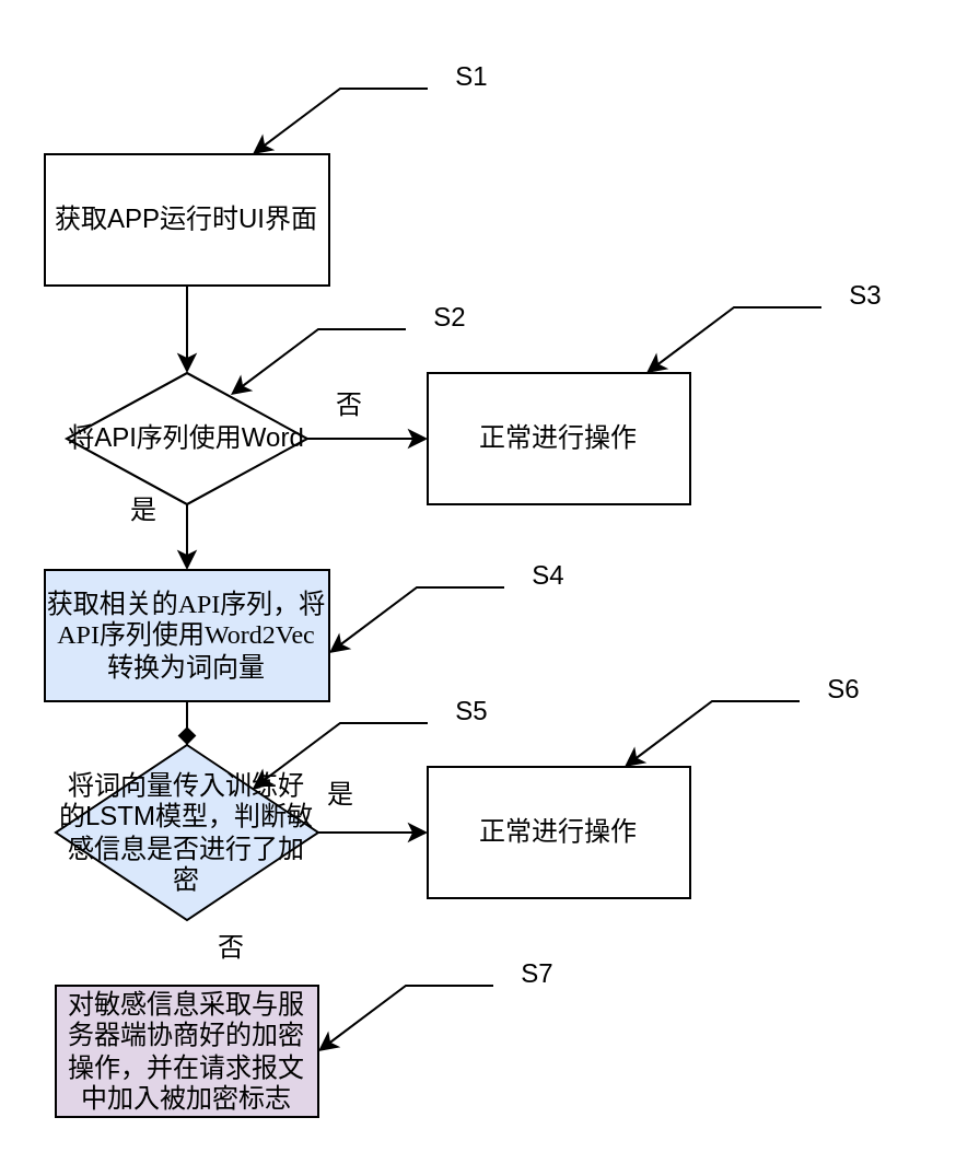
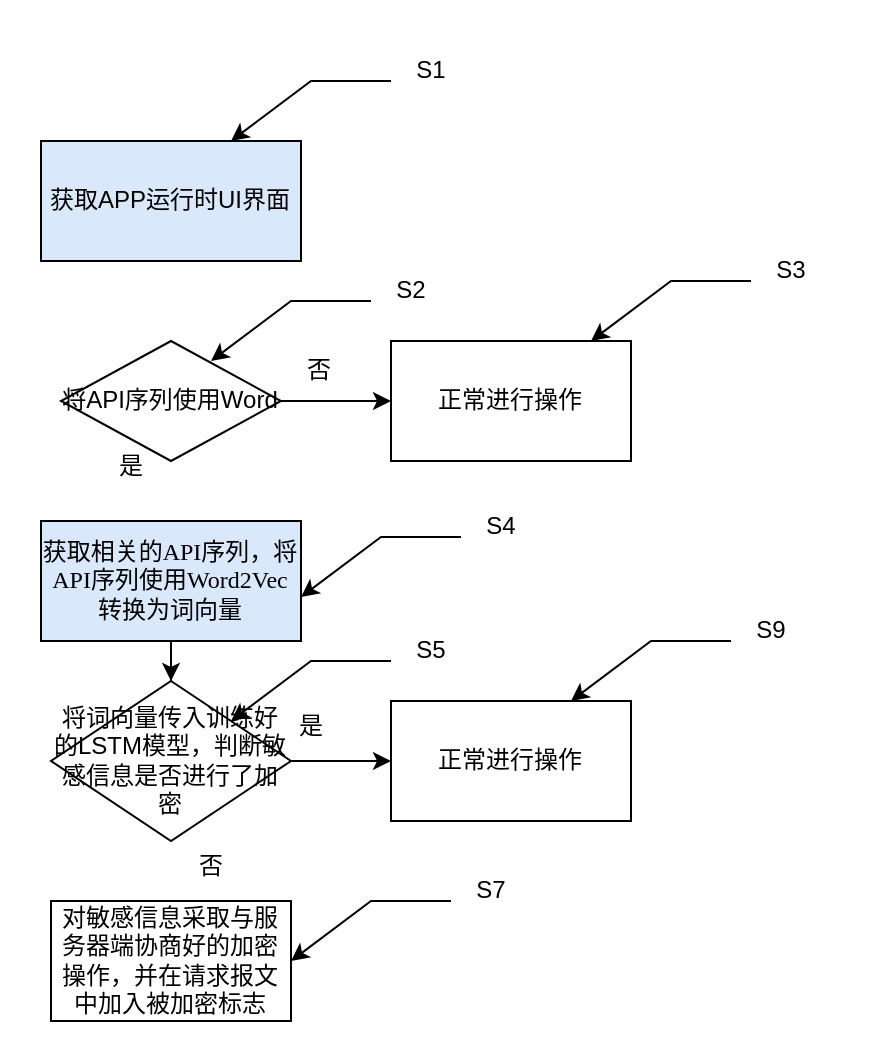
  <mxCell id="0" />
  <mxCell id="1" parent="0" />
- <mxCell id="2" value="" style="edgeStyle=orthogonalEdgeStyle;rounded=0;orthogonalLoop=1;jettySize=auto;html=1;" edge="1" parent="1" source="3" target="6"><mxGeometry relative="1" as="geometry" /></mxCell>
- <mxCell id="3" value="获取APP运行时UI界面" style="whiteSpace=wrap;html=1;" vertex="1" parent="1"><mxGeometry x="20" y="70" width="130" height="60" as="geometry" /></mxCell>
+ <mxCell id="3" value="获取APP运行时UI界面" style="whiteSpace=wrap;html=1;fillColor=#dae8fc;" vertex="1" parent="1"><mxGeometry x="20" y="70" width="130" height="60" as="geometry" /></mxCell>
  <mxCell id="4" value="" style="edgeStyle=orthogonalEdgeStyle;rounded=0;orthogonalLoop=1;jettySize=auto;html=1;" edge="1" parent="1" source="6" target="7"><mxGeometry relative="1" as="geometry" /></mxCell>
- <mxCell id="5" value="" style="edgeStyle=orthogonalEdgeStyle;rounded=0;orthogonalLoop=1;jettySize=auto;html=1;" edge="1" parent="1" source="6" target="9"><mxGeometry relative="1" as="geometry" /></mxCell>
  <mxCell id="6" value="将API序列使用Word" style="rhombus;whiteSpace=wrap;html=1;" vertex="1" parent="1"><mxGeometry x="30" y="170" width="110" height="60" as="geometry" /></mxCell>
  <mxCell id="7" value="正常进行操作" style="whiteSpace=wrap;html=1;" vertex="1" parent="1"><mxGeometry x="195" y="170" width="120" height="60" as="geometry" /></mxCell>
- <mxCell id="8" value="" style="edgeStyle=orthogonalEdgeStyle;rounded=0;orthogonalLoop=1;jettySize=auto;html=1;endArrow=diamond;" edge="1" parent="1" source="9" target="13"><mxGeometry relative="1" as="geometry" /></mxCell>
+ <mxCell id="8" value="" style="edgeStyle=orthogonalEdgeStyle;rounded=0;orthogonalLoop=1;jettySize=auto;html=1;" edge="1" parent="1" source="9" target="13"><mxGeometry relative="1" as="geometry" /></mxCell>
  <mxCell id="9" value="&lt;p class=&quot;MsoNormal&quot;&gt;&lt;font face=&quot;宋体&quot;&gt;获取相关的&lt;/font&gt;&lt;font face=&quot;仿宋_GB2312&quot;&gt;API&lt;/font&gt;&lt;font face=&quot;宋体&quot;&gt;序列，将&lt;/font&gt;&lt;font face=&quot;仿宋_GB2312&quot;&gt;API&lt;/font&gt;&lt;font face=&quot;宋体&quot;&gt;序列使用&lt;/font&gt;&lt;font face=&quot;仿宋_GB2312&quot;&gt;Word2Vec&lt;/font&gt;&lt;font face=&quot;宋体&quot;&gt;转换为词向量&lt;/font&gt;&lt;/p&gt;" style="whiteSpace=wrap;html=1;fillColor=#dae8fc;" vertex="1" parent="1"><mxGeometry x="20" y="260" width="130" height="60" as="geometry" /></mxCell>
  <mxCell id="10" value="否" style="text;html=1;align=center;verticalAlign=middle;resizable=0;points=[];autosize=1;strokeColor=none;fillColor=none;" vertex="1" parent="1"><mxGeometry x="139" y="170" width="40" height="30" as="geometry" /></mxCell>
  <mxCell id="11" value="是" style="text;html=1;align=center;verticalAlign=middle;resizable=0;points=[];autosize=1;strokeColor=none;fillColor=none;" vertex="1" parent="1"><mxGeometry x="45" y="218" width="40" height="30" as="geometry" /></mxCell>
  <mxCell id="12" value="" style="edgeStyle=orthogonalEdgeStyle;rounded=0;orthogonalLoop=1;jettySize=auto;html=1;" edge="1" parent="1" source="13" target="14"><mxGeometry relative="1" as="geometry" /></mxCell>
- <mxCell id="13" value="&lt;p class=&quot;MsoNormal&quot;&gt;将词向量传入训练好的LSTM模型，判断敏感信息是否进行了加密&lt;/p&gt;" style="rhombus;whiteSpace=wrap;html=1;fillColor=#dae8fc;" vertex="1" parent="1"><mxGeometry x="25" y="340" width="120" height="80" as="geometry" /></mxCell>
+ <mxCell id="13" value="&lt;p class=&quot;MsoNormal&quot;&gt;将词向量传入训练好的LSTM模型，判断敏感信息是否进行了加密&lt;/p&gt;" style="rhombus;whiteSpace=wrap;html=1;" vertex="1" parent="1"><mxGeometry x="25" y="340" width="120" height="80" as="geometry" /></mxCell>
  <mxCell id="14" value="正常进行操作" style="whiteSpace=wrap;html=1;" vertex="1" parent="1"><mxGeometry x="195" y="350" width="120" height="60" as="geometry" /></mxCell>
  <mxCell id="15" value="是" style="text;html=1;align=center;verticalAlign=middle;resizable=0;points=[];autosize=1;strokeColor=none;fillColor=none;" vertex="1" parent="1"><mxGeometry x="135" y="348" width="40" height="30" as="geometry" /></mxCell>
- <mxCell id="16" value="&lt;p class=&quot;MsoNormal&quot;&gt;对敏感信息采取与服务器端协商好的加密操作，并在请求报文中加入被加密标志&lt;/p&gt;" style="whiteSpace=wrap;html=1;fillColor=#e1d5e7;" vertex="1" parent="1"><mxGeometry x="25" y="450" width="120" height="60" as="geometry" /></mxCell>
+ <mxCell id="16" value="&lt;p class=&quot;MsoNormal&quot;&gt;对敏感信息采取与服务器端协商好的加密操作，并在请求报文中加入被加密标志&lt;/p&gt;" style="whiteSpace=wrap;html=1;" vertex="1" parent="1"><mxGeometry x="25" y="450" width="120" height="60" as="geometry" /></mxCell>
  <mxCell id="17" value="否" style="text;html=1;align=center;verticalAlign=middle;resizable=0;points=[];autosize=1;strokeColor=none;fillColor=none;" vertex="1" parent="1"><mxGeometry x="85" y="418" width="40" height="30" as="geometry" /></mxCell>
  <mxCell id="18" value="" style="edgeStyle=none;orthogonalLoop=1;jettySize=auto;html=1;rounded=0;" edge="1" parent="1"><mxGeometry width="100" relative="1" as="geometry"><mxPoint x="195" y="40" as="sourcePoint" /><mxPoint x="115" y="70" as="targetPoint" /><Array as="points"><mxPoint x="155" y="40" /></Array></mxGeometry></mxCell>
  <mxCell id="19" value="S1" style="text;html=1;align=center;verticalAlign=middle;resizable=0;points=[];autosize=1;strokeColor=none;fillColor=none;" vertex="1" parent="1"><mxGeometry x="195" y="20" width="40" height="30" as="geometry" /></mxCell>
  <mxCell id="20" value="" style="edgeStyle=none;orthogonalLoop=1;jettySize=auto;html=1;rounded=0;" edge="1" parent="1"><mxGeometry width="100" relative="1" as="geometry"><mxPoint x="185" y="150" as="sourcePoint" /><mxPoint x="105" y="180" as="targetPoint" /><Array as="points"><mxPoint x="145" y="150" /></Array></mxGeometry></mxCell>
  <mxCell id="21" value="S2" style="text;html=1;align=center;verticalAlign=middle;resizable=0;points=[];autosize=1;strokeColor=none;fillColor=none;" vertex="1" parent="1"><mxGeometry x="185" y="130" width="40" height="30" as="geometry" /></mxCell>
  <mxCell id="22" value="" style="edgeStyle=none;orthogonalLoop=1;jettySize=auto;html=1;rounded=0;" edge="1" parent="1"><mxGeometry width="100" relative="1" as="geometry"><mxPoint x="375" y="140" as="sourcePoint" /><mxPoint x="295" y="170" as="targetPoint" /><Array as="points"><mxPoint x="335" y="140" /></Array></mxGeometry></mxCell>
  <mxCell id="23" value="S3" style="text;html=1;align=center;verticalAlign=middle;resizable=0;points=[];autosize=1;strokeColor=none;fillColor=none;" vertex="1" parent="1"><mxGeometry x="375" y="120" width="40" height="30" as="geometry" /></mxCell>
  <mxCell id="24" value="" style="edgeStyle=none;orthogonalLoop=1;jettySize=auto;html=1;rounded=0;" edge="1" parent="1"><mxGeometry width="100" relative="1" as="geometry"><mxPoint x="230" y="268" as="sourcePoint" /><mxPoint x="150" y="298" as="targetPoint" /><Array as="points"><mxPoint x="190" y="268" /></Array></mxGeometry></mxCell>
  <mxCell id="25" value="S4" style="text;html=1;align=center;verticalAlign=middle;resizable=0;points=[];autosize=1;strokeColor=none;fillColor=none;" vertex="1" parent="1"><mxGeometry x="230" y="248" width="40" height="30" as="geometry" /></mxCell>
  <mxCell id="26" value="" style="edgeStyle=none;orthogonalLoop=1;jettySize=auto;html=1;rounded=0;" edge="1" parent="1"><mxGeometry width="100" relative="1" as="geometry"><mxPoint x="195" y="330" as="sourcePoint" /><mxPoint x="115" y="360" as="targetPoint" /><Array as="points"><mxPoint x="155" y="330" /></Array></mxGeometry></mxCell>
  <mxCell id="27" value="S5" style="text;html=1;align=center;verticalAlign=middle;resizable=0;points=[];autosize=1;strokeColor=none;fillColor=none;" vertex="1" parent="1"><mxGeometry x="195" y="310" width="40" height="30" as="geometry" /></mxCell>
  <mxCell id="28" value="" style="edgeStyle=none;orthogonalLoop=1;jettySize=auto;html=1;rounded=0;" edge="1" parent="1"><mxGeometry width="100" relative="1" as="geometry"><mxPoint x="365" y="320" as="sourcePoint" /><mxPoint x="285" y="350" as="targetPoint" /><Array as="points"><mxPoint x="325" y="320" /></Array></mxGeometry></mxCell>
- <mxCell id="29" value="S6" style="text;html=1;align=center;verticalAlign=middle;resizable=0;points=[];autosize=1;strokeColor=none;fillColor=none;" vertex="1" parent="1"><mxGeometry x="365" y="300" width="40" height="30" as="geometry" /></mxCell>
+ <mxCell id="29" value="S9" style="text;html=1;align=center;verticalAlign=middle;resizable=0;points=[];autosize=1;strokeColor=none;fillColor=none;" vertex="1" parent="1"><mxGeometry x="365" y="300" width="40" height="30" as="geometry" /></mxCell>
  <mxCell id="30" value="" style="edgeStyle=none;orthogonalLoop=1;jettySize=auto;html=1;rounded=0;" edge="1" parent="1"><mxGeometry width="100" relative="1" as="geometry"><mxPoint x="225" y="450" as="sourcePoint" /><mxPoint x="145" y="480" as="targetPoint" /><Array as="points"><mxPoint x="185" y="450" /></Array></mxGeometry></mxCell>
  <mxCell id="31" value="S7" style="text;html=1;align=center;verticalAlign=middle;resizable=0;points=[];autosize=1;strokeColor=none;fillColor=none;" vertex="1" parent="1"><mxGeometry x="225" y="430" width="40" height="30" as="geometry" /></mxCell>
